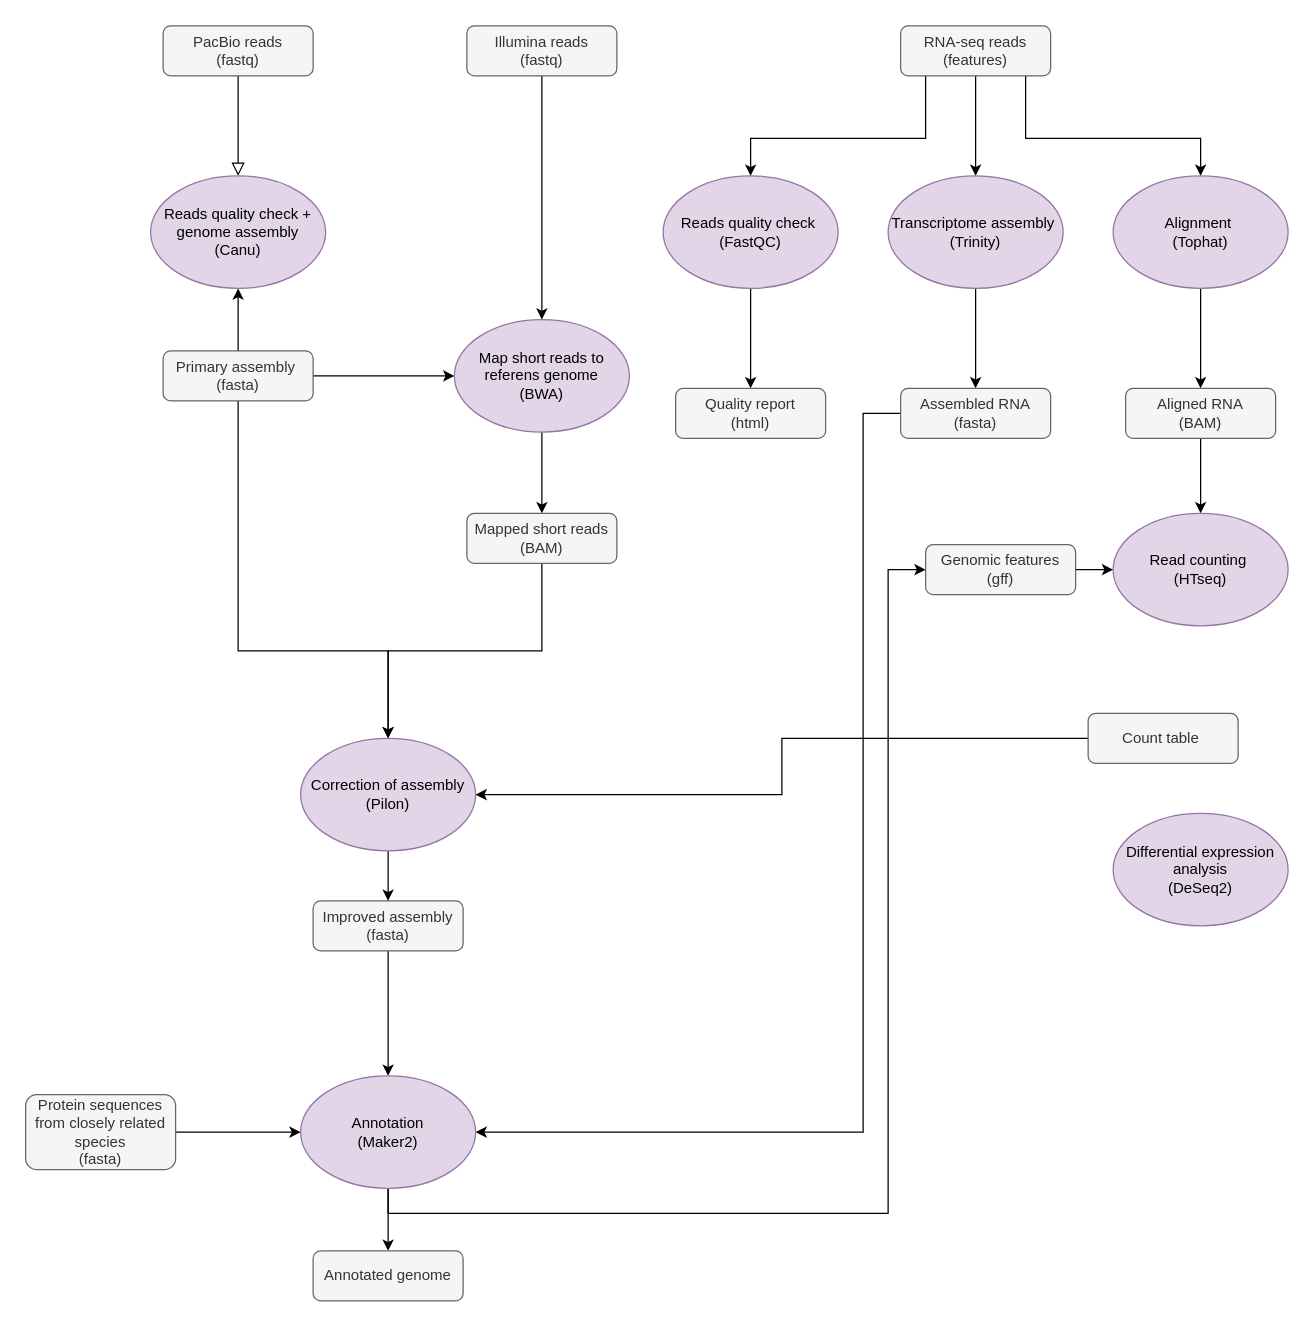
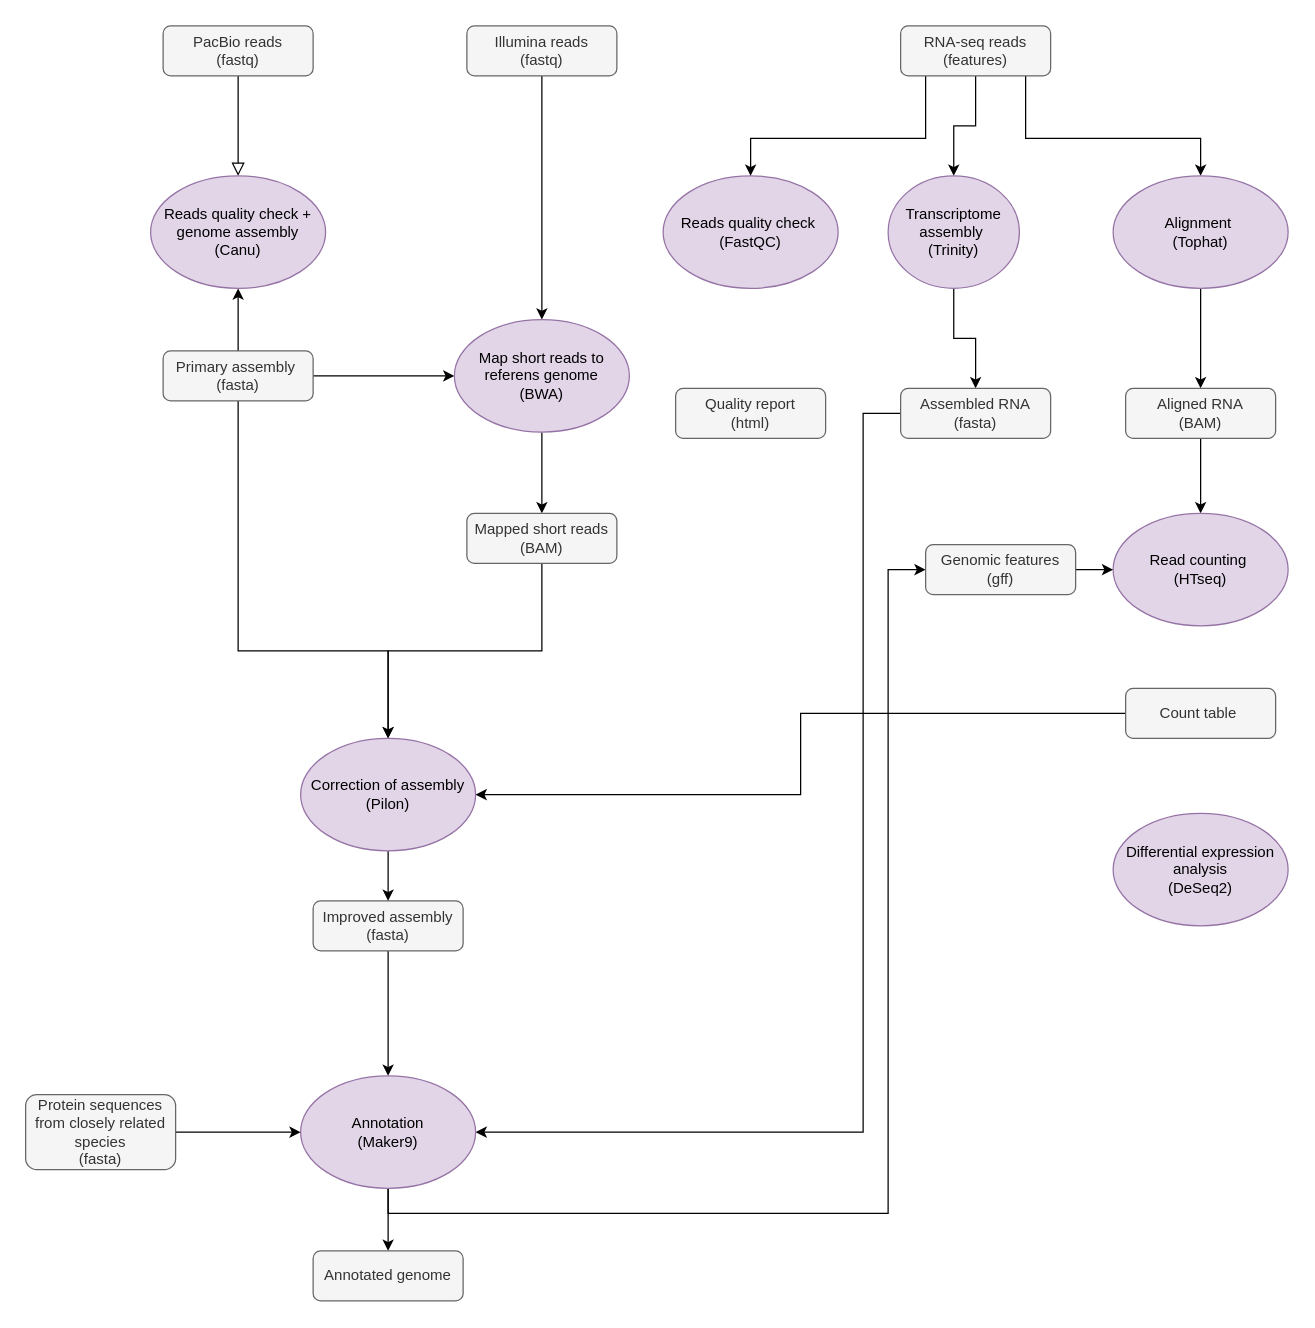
  <mxCell id="0" />
  <mxCell id="1" parent="0" />
  <mxCell id="2" value="" style="rounded=0;html=1;jettySize=auto;orthogonalLoop=1;fontSize=11;endArrow=block;endFill=0;endSize=8;strokeWidth=1;shadow=0;labelBackgroundColor=none;edgeStyle=orthogonalEdgeStyle;entryX=0.5;entryY=0;entryDx=0;entryDy=0;" parent="1" source="3" target="10" edge="1"><mxGeometry relative="1" as="geometry"><mxPoint x="300" y="150" as="targetPoint" /><Array as="points" /></mxGeometry></mxCell>
  <mxCell id="3" value="PacBio reads&lt;br&gt;(fastq)" style="rounded=1;whiteSpace=wrap;html=1;fontSize=12;glass=0;strokeWidth=1;shadow=0;fillColor=#f5f5f5;strokeColor=#666666;fontColor=#333333;" parent="1" vertex="1"><mxGeometry x="130" y="20" width="120" height="40" as="geometry" /></mxCell>
  <mxCell id="4" value="" style="edgeStyle=orthogonalEdgeStyle;rounded=0;orthogonalLoop=1;jettySize=auto;html=1;" edge="1" parent="1" source="7" target="10"><mxGeometry relative="1" as="geometry" /></mxCell>
  <mxCell id="5" value="" style="edgeStyle=orthogonalEdgeStyle;rounded=0;orthogonalLoop=1;jettySize=auto;html=1;" edge="1" parent="1" source="7" target="12"><mxGeometry relative="1" as="geometry"><Array as="points"><mxPoint x="190" y="520" /><mxPoint x="310" y="520" /></Array></mxGeometry></mxCell>
  <mxCell id="6" style="edgeStyle=orthogonalEdgeStyle;rounded=0;orthogonalLoop=1;jettySize=auto;html=1;entryX=0;entryY=0.5;entryDx=0;entryDy=0;" edge="1" parent="1" source="7" target="27"><mxGeometry relative="1" as="geometry" /></mxCell>
  <mxCell id="7" value="Primary assembly&amp;nbsp;&lt;br&gt;(fasta)" style="rounded=1;whiteSpace=wrap;html=1;fontSize=12;glass=0;strokeWidth=1;shadow=0;fillColor=#f5f5f5;strokeColor=#666666;fontColor=#333333;" parent="1" vertex="1"><mxGeometry x="130" y="280" width="120" height="40" as="geometry" /></mxCell>
  <mxCell id="8" value="" style="edgeStyle=orthogonalEdgeStyle;rounded=0;orthogonalLoop=1;jettySize=auto;html=1;" edge="1" parent="1" source="9" target="32"><mxGeometry relative="1" as="geometry" /></mxCell>
  <mxCell id="9" value="Improved assembly&lt;br&gt;(fasta)" style="rounded=1;whiteSpace=wrap;html=1;fontSize=12;glass=0;strokeWidth=1;shadow=0;fillColor=#f5f5f5;strokeColor=#666666;fontColor=#333333;" parent="1" vertex="1"><mxGeometry x="250" y="720" width="120" height="40" as="geometry" /></mxCell>
  <mxCell id="10" value="Reads quality check + genome assembly&lt;br&gt;(Canu)" style="ellipse;whiteSpace=wrap;html=1;fillColor=#e1d5e7;strokeColor=#9673a6;" vertex="1" parent="1"><mxGeometry x="120" y="140" width="140" height="90" as="geometry" /></mxCell>
  <mxCell id="11" style="edgeStyle=orthogonalEdgeStyle;rounded=0;orthogonalLoop=1;jettySize=auto;html=1;entryX=0.5;entryY=0;entryDx=0;entryDy=0;" edge="1" parent="1" source="12" target="9"><mxGeometry relative="1" as="geometry" /></mxCell>
  <mxCell id="12" value="Correction of assembly&lt;br&gt;(Pilon)" style="ellipse;whiteSpace=wrap;html=1;fillColor=#e1d5e7;strokeColor=#9673a6;" vertex="1" parent="1"><mxGeometry x="240" y="590" width="140" height="90" as="geometry" /></mxCell>
- <mxCell id="13" value="" style="edgeStyle=orthogonalEdgeStyle;rounded=0;orthogonalLoop=1;jettySize=auto;html=1;" edge="1" parent="1" source="14" target="19"><mxGeometry relative="1" as="geometry" /></mxCell>
  <mxCell id="14" value="Reads quality check&amp;nbsp;&lt;br&gt;(FastQC)" style="ellipse;whiteSpace=wrap;html=1;fillColor=#e1d5e7;strokeColor=#9673a6;" vertex="1" parent="1"><mxGeometry x="530" y="140" width="140" height="90" as="geometry" /></mxCell>
  <mxCell id="15" value="" style="edgeStyle=orthogonalEdgeStyle;rounded=0;orthogonalLoop=1;jettySize=auto;html=1;" edge="1" parent="1" source="18" target="14"><mxGeometry relative="1" as="geometry"><Array as="points"><mxPoint x="740" y="110" /><mxPoint x="600" y="110" /></Array></mxGeometry></mxCell>
  <mxCell id="16" value="" style="edgeStyle=orthogonalEdgeStyle;rounded=0;orthogonalLoop=1;jettySize=auto;html=1;" edge="1" parent="1" source="18" target="21"><mxGeometry relative="1" as="geometry" /></mxCell>
  <mxCell id="17" style="edgeStyle=orthogonalEdgeStyle;rounded=0;orthogonalLoop=1;jettySize=auto;html=1;entryX=0.5;entryY=0;entryDx=0;entryDy=0;" edge="1" parent="1" source="18" target="38"><mxGeometry relative="1" as="geometry"><Array as="points"><mxPoint x="820" y="110" /><mxPoint x="960" y="110" /></Array></mxGeometry></mxCell>
  <mxCell id="18" value="RNA-seq reads&lt;br&gt;(features)" style="rounded=1;whiteSpace=wrap;html=1;fillColor=#f5f5f5;strokeColor=#666666;fontColor=#333333;" vertex="1" parent="1"><mxGeometry x="720" y="20" width="120" height="40" as="geometry" /></mxCell>
  <mxCell id="19" value="Quality report&lt;br&gt;(html)" style="rounded=1;whiteSpace=wrap;html=1;fillColor=#f5f5f5;strokeColor=#666666;fontColor=#333333;" vertex="1" parent="1"><mxGeometry x="540" y="310" width="120" height="40" as="geometry" /></mxCell>
  <mxCell id="20" value="" style="edgeStyle=orthogonalEdgeStyle;rounded=0;orthogonalLoop=1;jettySize=auto;html=1;" edge="1" parent="1" source="21" target="23"><mxGeometry relative="1" as="geometry" /></mxCell>
- <mxCell id="21" value="Transcriptome assembly&amp;nbsp;&lt;br&gt;(Trinity)" style="ellipse;whiteSpace=wrap;html=1;fillColor=#e1d5e7;strokeColor=#9673a6;" vertex="1" parent="1"><mxGeometry x="710" y="140" width="140" height="90" as="geometry" /></mxCell>
+ <mxCell id="21" value="Transcriptome assembly&amp;nbsp;&lt;br&gt;(Trinity)" style="ellipse;whiteSpace=wrap;html=1;fillColor=#e1d5e7;strokeColor=#9673a6;" vertex="1" parent="1"><mxGeometry x="710" y="140" width="105" height="90" as="geometry" /></mxCell>
  <mxCell id="22" style="edgeStyle=orthogonalEdgeStyle;rounded=0;orthogonalLoop=1;jettySize=auto;html=1;entryX=1;entryY=0.5;entryDx=0;entryDy=0;" edge="1" parent="1" source="23" target="32"><mxGeometry relative="1" as="geometry"><Array as="points"><mxPoint x="690" y="330" /><mxPoint x="690" y="905" /></Array></mxGeometry></mxCell>
  <mxCell id="23" value="Assembled RNA&lt;br&gt;(fasta)" style="rounded=1;whiteSpace=wrap;html=1;fillColor=#f5f5f5;strokeColor=#666666;fontColor=#333333;" vertex="1" parent="1"><mxGeometry x="720" y="310" width="120" height="40" as="geometry" /></mxCell>
  <mxCell id="24" style="edgeStyle=orthogonalEdgeStyle;rounded=0;orthogonalLoop=1;jettySize=auto;html=1;" edge="1" parent="1" source="25" target="27"><mxGeometry relative="1" as="geometry"><mxPoint x="433" y="100" as="targetPoint" /></mxGeometry></mxCell>
  <mxCell id="25" value="Illumina reads&lt;br&gt;(fastq)" style="rounded=1;whiteSpace=wrap;html=1;fillColor=#f5f5f5;strokeColor=#666666;fontColor=#333333;" vertex="1" parent="1"><mxGeometry x="373" y="20" width="120" height="40" as="geometry" /></mxCell>
  <mxCell id="26" value="" style="edgeStyle=orthogonalEdgeStyle;rounded=0;orthogonalLoop=1;jettySize=auto;html=1;" edge="1" parent="1" source="27" target="29"><mxGeometry relative="1" as="geometry" /></mxCell>
  <mxCell id="27" value="Map short reads to referens genome&lt;br&gt;(BWA)" style="ellipse;whiteSpace=wrap;html=1;fillColor=#e1d5e7;strokeColor=#9673a6;" vertex="1" parent="1"><mxGeometry x="363" y="255" width="140" height="90" as="geometry" /></mxCell>
  <mxCell id="28" style="edgeStyle=orthogonalEdgeStyle;rounded=0;orthogonalLoop=1;jettySize=auto;html=1;entryX=0.5;entryY=0;entryDx=0;entryDy=0;" edge="1" parent="1" source="29" target="12"><mxGeometry relative="1" as="geometry" /></mxCell>
  <mxCell id="29" value="Mapped short reads&lt;br&gt;(BAM)" style="rounded=1;whiteSpace=wrap;html=1;fillColor=#f5f5f5;strokeColor=#666666;fontColor=#333333;" vertex="1" parent="1"><mxGeometry x="373" y="410" width="120" height="40" as="geometry" /></mxCell>
  <mxCell id="30" value="" style="edgeStyle=orthogonalEdgeStyle;rounded=0;orthogonalLoop=1;jettySize=auto;html=1;" edge="1" parent="1" source="32" target="35"><mxGeometry relative="1" as="geometry" /></mxCell>
  <mxCell id="31" style="edgeStyle=orthogonalEdgeStyle;rounded=0;orthogonalLoop=1;jettySize=auto;html=1;entryX=0;entryY=0.5;entryDx=0;entryDy=0;" edge="1" parent="1" source="32" target="43"><mxGeometry relative="1" as="geometry"><Array as="points"><mxPoint x="310" y="970" /><mxPoint x="710" y="970" /><mxPoint x="710" y="455" /></Array></mxGeometry></mxCell>
- <mxCell id="32" value="Annotation&lt;br&gt;(Maker2)" style="ellipse;whiteSpace=wrap;html=1;fillColor=#e1d5e7;strokeColor=#9673a6;" vertex="1" parent="1"><mxGeometry x="240" y="860" width="140" height="90" as="geometry" /></mxCell>
+ <mxCell id="32" value="Annotation&lt;br&gt;(Maker9)" style="ellipse;whiteSpace=wrap;html=1;fillColor=#e1d5e7;strokeColor=#9673a6;" vertex="1" parent="1"><mxGeometry x="240" y="860" width="140" height="90" as="geometry" /></mxCell>
  <mxCell id="33" value="" style="edgeStyle=orthogonalEdgeStyle;rounded=0;orthogonalLoop=1;jettySize=auto;html=1;" edge="1" parent="1" source="34" target="32"><mxGeometry relative="1" as="geometry" /></mxCell>
  <mxCell id="34" value="Protein sequences from closely related species&lt;br&gt;(fasta)" style="rounded=1;whiteSpace=wrap;html=1;fillColor=#f5f5f5;strokeColor=#666666;fontColor=#333333;" vertex="1" parent="1"><mxGeometry x="20" y="875" width="120" height="60" as="geometry" /></mxCell>
  <mxCell id="35" value="Annotated genome&lt;br&gt;" style="rounded=1;whiteSpace=wrap;html=1;fillColor=#f5f5f5;strokeColor=#666666;fontColor=#333333;" vertex="1" parent="1"><mxGeometry x="250" y="1000" width="120" height="40" as="geometry" /></mxCell>
  <mxCell id="36" value="Differential expression analysis&lt;br&gt;(DeSeq2)" style="ellipse;whiteSpace=wrap;html=1;fillColor=#e1d5e7;strokeColor=#9673a6;" vertex="1" parent="1"><mxGeometry x="890" y="650" width="140" height="90" as="geometry" /></mxCell>
  <mxCell id="37" style="edgeStyle=orthogonalEdgeStyle;rounded=0;orthogonalLoop=1;jettySize=auto;html=1;" edge="1" parent="1" source="38" target="40"><mxGeometry relative="1" as="geometry" /></mxCell>
  <mxCell id="38" value="Alignment&amp;nbsp;&lt;br&gt;(Tophat)" style="ellipse;whiteSpace=wrap;html=1;fillColor=#e1d5e7;strokeColor=#9673a6;" vertex="1" parent="1"><mxGeometry x="890" y="140" width="140" height="90" as="geometry" /></mxCell>
  <mxCell id="39" value="" style="edgeStyle=orthogonalEdgeStyle;rounded=0;orthogonalLoop=1;jettySize=auto;html=1;" edge="1" parent="1" source="40" target="41"><mxGeometry relative="1" as="geometry" /></mxCell>
  <mxCell id="40" value="Aligned RNA&lt;br&gt;(BAM)" style="rounded=1;whiteSpace=wrap;html=1;fillColor=#f5f5f5;strokeColor=#666666;fontColor=#333333;" vertex="1" parent="1"><mxGeometry x="900" y="310" width="120" height="40" as="geometry" /></mxCell>
  <mxCell id="41" value="Read counting&amp;nbsp;&lt;br&gt;(HTseq)" style="ellipse;whiteSpace=wrap;html=1;fillColor=#e1d5e7;strokeColor=#9673a6;" vertex="1" parent="1"><mxGeometry x="890" y="410" width="140" height="90" as="geometry" /></mxCell>
  <mxCell id="42" value="" style="edgeStyle=orthogonalEdgeStyle;rounded=0;orthogonalLoop=1;jettySize=auto;html=1;" edge="1" parent="1" source="43" target="41"><mxGeometry relative="1" as="geometry" /></mxCell>
  <mxCell id="43" value="Genomic features&lt;br&gt;(gff)" style="rounded=1;whiteSpace=wrap;html=1;fillColor=#f5f5f5;strokeColor=#666666;fontColor=#333333;" vertex="1" parent="1"><mxGeometry x="740" y="435" width="120" height="40" as="geometry" /></mxCell>
  <mxCell id="44" value="" style="edgeStyle=orthogonalEdgeStyle;rounded=0;orthogonalLoop=1;jettySize=auto;html=1;" edge="1" parent="1" source="45" target="12"><mxGeometry relative="1" as="geometry" /></mxCell>
- <mxCell id="45" value="Count table&amp;nbsp;" style="rounded=1;whiteSpace=wrap;html=1;fillColor=#f5f5f5;strokeColor=#666666;fontColor=#333333;" vertex="1" parent="1"><mxGeometry x="870" y="570" width="120" height="40" as="geometry" /></mxCell>
+ <mxCell id="45" value="Count table&amp;nbsp;" style="rounded=1;whiteSpace=wrap;html=1;fillColor=#f5f5f5;strokeColor=#666666;fontColor=#333333;" vertex="1" parent="1"><mxGeometry x="900" y="550" width="120" height="40" as="geometry" /></mxCell>
